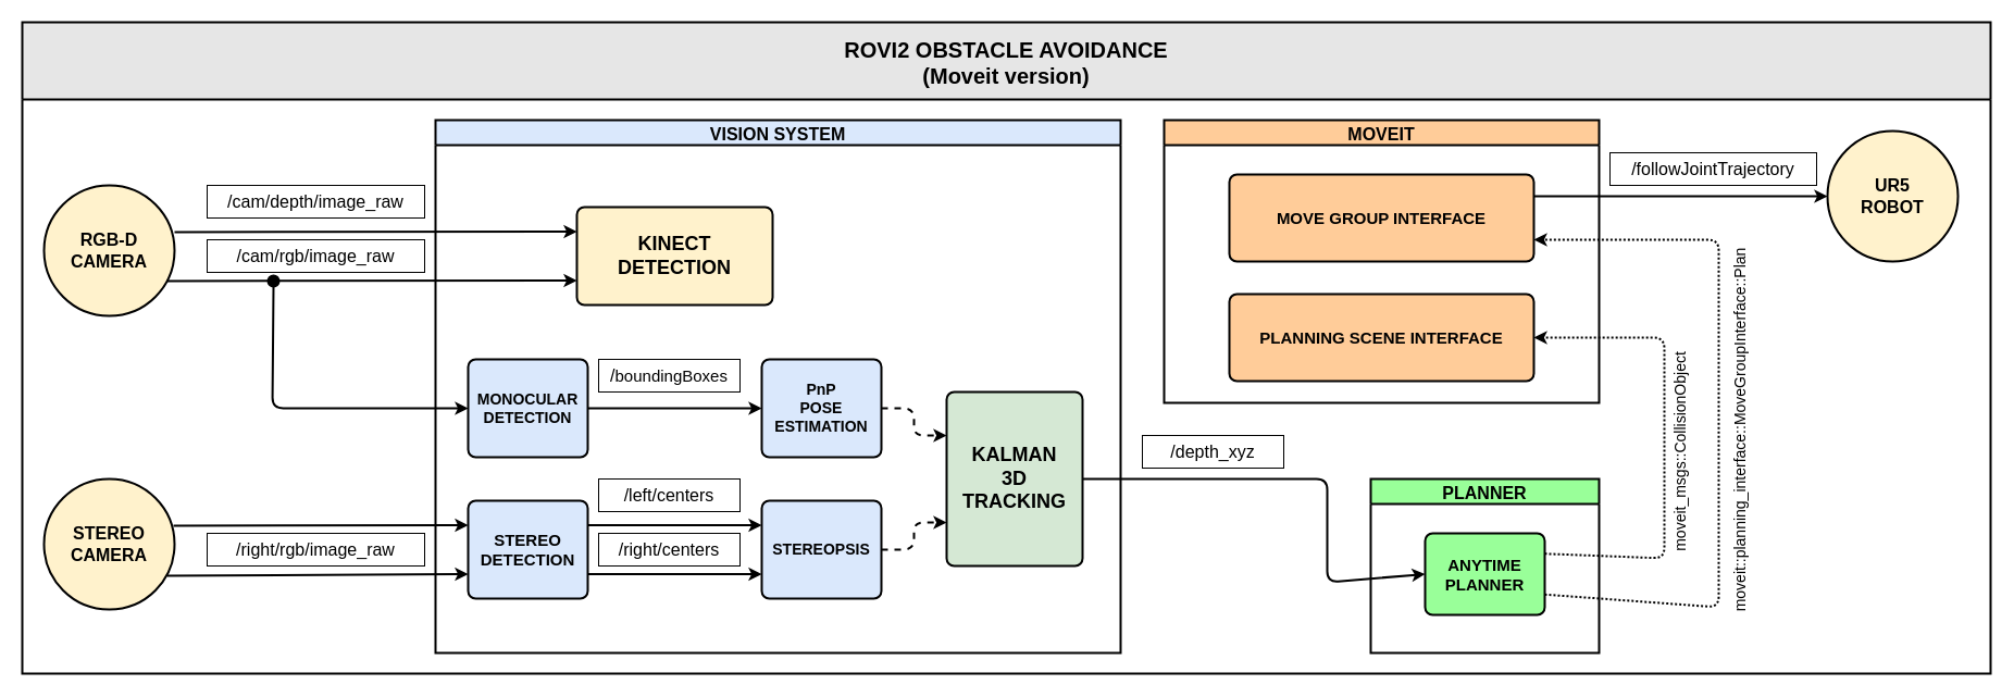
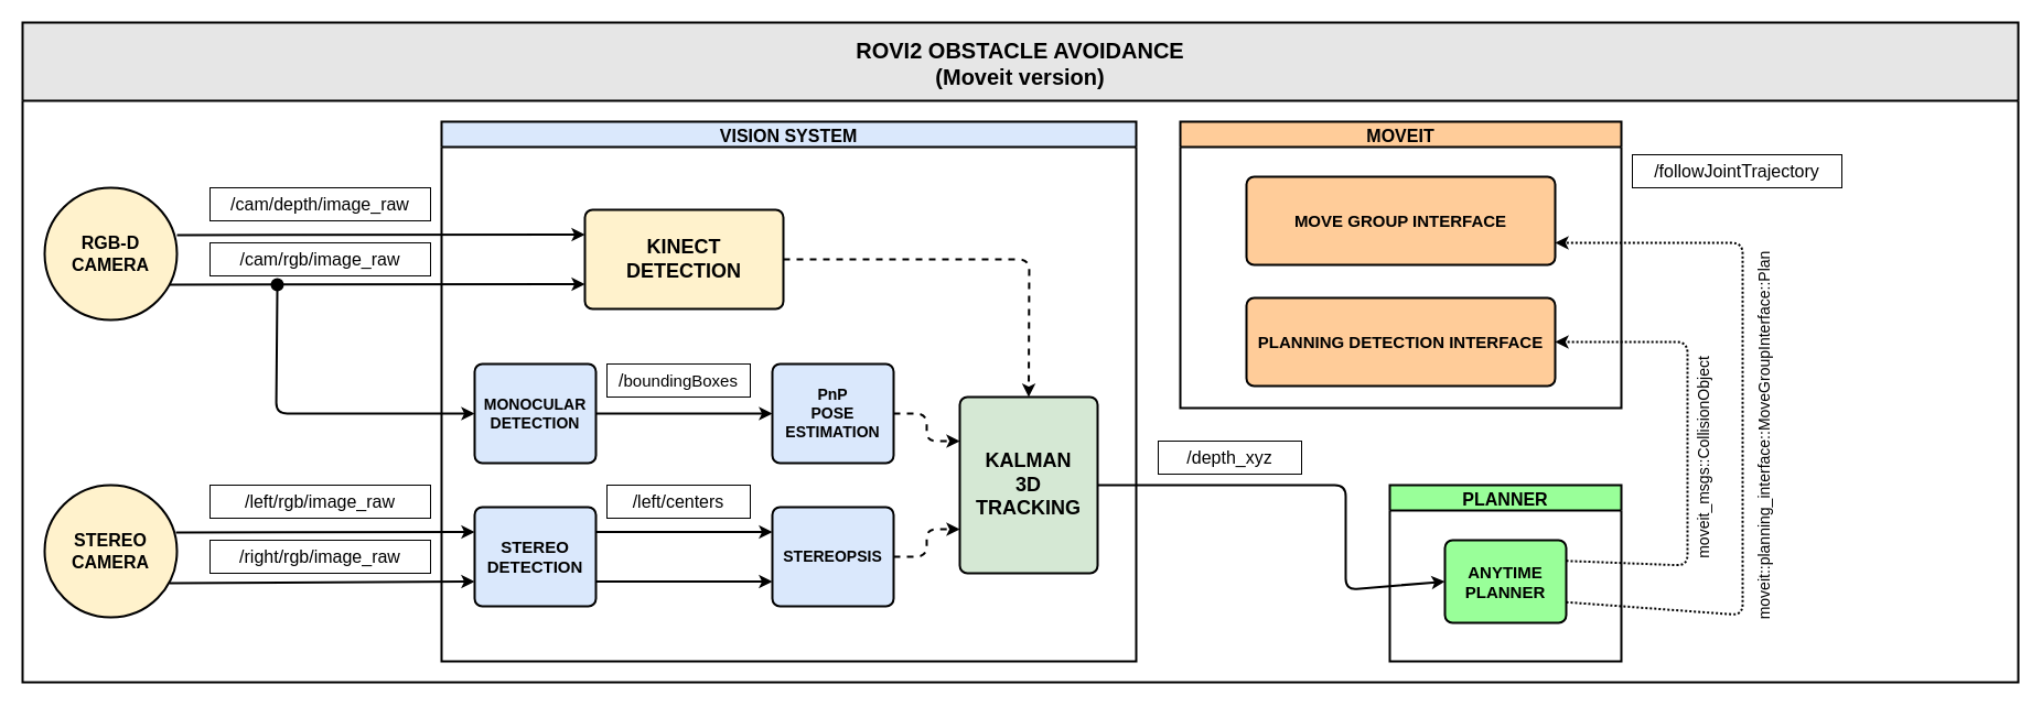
  <mxCell id="0" />
  <mxCell id="1" parent="0" />
  <mxCell id="2" value="VISION SYSTEM" style="swimlane;startSize=23;fillColor=#dae8fc;strokeColor=#000000;fontSize=16;strokeWidth=2;" vertex="1" parent="1"><mxGeometry x="400" y="110" width="630" height="490" as="geometry" /></mxCell>
  <mxCell id="3" value="&lt;div style=&quot;font-size: 18px&quot;&gt;&lt;font style=&quot;font-size: 18px&quot;&gt;&lt;b&gt;KINECT&lt;/b&gt;&lt;/font&gt;&lt;/div&gt;&lt;div style=&quot;font-size: 18px&quot;&gt;&lt;font style=&quot;font-size: 18px&quot;&gt;&lt;b&gt;DETECTION&lt;br&gt;&lt;/b&gt;&lt;/font&gt;&lt;/div&gt;" style="rounded=1;whiteSpace=wrap;html=1;absoluteArcSize=1;arcSize=14;strokeWidth=2;fillColor=#fff2cc;strokeColor=#000000;" vertex="1" parent="2"><mxGeometry x="130" y="80" width="180" height="90" as="geometry" /></mxCell>
  <mxCell id="4" value="&lt;div style=&quot;font-size: 14px&quot;&gt;&lt;font style=&quot;font-size: 14px&quot;&gt;&lt;b&gt;MONOCULAR&lt;/b&gt;&lt;/font&gt;&lt;/div&gt;&lt;div style=&quot;font-size: 14px&quot;&gt;&lt;font style=&quot;font-size: 14px&quot;&gt;&lt;b&gt;DETECTION&lt;br&gt;&lt;/b&gt;&lt;/font&gt;&lt;/div&gt;" style="rounded=1;whiteSpace=wrap;html=1;absoluteArcSize=1;arcSize=14;strokeWidth=2;fillColor=#dae8fc;strokeColor=#000000;" vertex="1" parent="2"><mxGeometry x="30" y="220" width="110" height="90" as="geometry" /></mxCell>
  <mxCell id="5" value="&lt;div style=&quot;font-size: 14px&quot;&gt;&lt;b&gt;&lt;font style=&quot;font-size: 14px&quot;&gt;PnP&lt;/font&gt;&lt;/b&gt;&lt;/div&gt;&lt;div style=&quot;font-size: 14px&quot;&gt;&lt;b&gt;&lt;font style=&quot;font-size: 14px&quot;&gt;POSE&lt;/font&gt;&lt;/b&gt;&lt;/div&gt;&lt;div style=&quot;font-size: 14px&quot;&gt;&lt;b&gt;&lt;font style=&quot;font-size: 14px&quot;&gt;ESTIMATION&lt;/font&gt;&lt;/b&gt;&lt;br&gt;&lt;/div&gt;" style="rounded=1;whiteSpace=wrap;html=1;absoluteArcSize=1;arcSize=14;strokeWidth=2;fillColor=#dae8fc;strokeColor=#000000;" vertex="1" parent="2"><mxGeometry x="300" y="220" width="110" height="90" as="geometry" /></mxCell>
  <mxCell id="6" value="&lt;div style=&quot;font-size: 15px&quot;&gt;&lt;font style=&quot;font-size: 15px&quot;&gt;&lt;b&gt;&lt;font style=&quot;font-size: 15px&quot;&gt;STEREO&lt;/font&gt;&lt;/b&gt;&lt;/font&gt;&lt;/div&gt;&lt;div style=&quot;font-size: 15px&quot;&gt;&lt;font style=&quot;font-size: 15px&quot;&gt;&lt;b&gt;&lt;font style=&quot;font-size: 15px&quot;&gt;DETECTION&lt;/font&gt;&lt;/b&gt;&lt;/font&gt;&lt;br&gt;&lt;/div&gt;" style="rounded=1;whiteSpace=wrap;html=1;absoluteArcSize=1;arcSize=14;strokeWidth=2;fillColor=#dae8fc;strokeColor=#000000;" vertex="1" parent="2"><mxGeometry x="30" y="350" width="110" height="90" as="geometry" /></mxCell>
  <mxCell id="7" value="&lt;font size=&quot;1&quot;&gt;&lt;b style=&quot;font-size: 14px&quot;&gt;STEREOPSIS&lt;/b&gt;&lt;/font&gt;" style="rounded=1;whiteSpace=wrap;html=1;absoluteArcSize=1;arcSize=14;strokeWidth=2;fillColor=#dae8fc;strokeColor=#000000;" vertex="1" parent="2"><mxGeometry x="300" y="350" width="110" height="90" as="geometry" /></mxCell>
  <mxCell id="8" value="" style="endArrow=classic;html=1;strokeWidth=2;fontSize=16;exitX=1;exitY=0.5;exitDx=0;exitDy=0;entryX=0;entryY=0.5;entryDx=0;entryDy=0;" edge="1" parent="2" source="4" target="5"><mxGeometry width="50" height="50" relative="1" as="geometry"><mxPoint x="-120" y="190" as="sourcePoint" /><mxPoint x="-70" y="140" as="targetPoint" /></mxGeometry></mxCell>
  <mxCell id="9" value="/&lt;font style=&quot;font-size: 15px&quot;&gt;boundingBoxes&lt;/font&gt;" style="text;html=1;strokeColor=#000000;fillColor=none;align=center;verticalAlign=middle;whiteSpace=wrap;rounded=0;fontSize=16;" vertex="1" parent="2"><mxGeometry x="150" y="220" width="130" height="30" as="geometry" /></mxCell>
  <mxCell id="10" value="" style="endArrow=classic;html=1;strokeWidth=2;fontSize=16;exitX=1;exitY=0.25;exitDx=0;exitDy=0;entryX=0;entryY=0.25;entryDx=0;entryDy=0;" edge="1" parent="2" source="6" target="7"><mxGeometry width="50" height="50" relative="1" as="geometry"><mxPoint x="-120" y="190" as="sourcePoint" /><mxPoint x="-70" y="140" as="targetPoint" /></mxGeometry></mxCell>
  <mxCell id="11" value="" style="endArrow=classic;html=1;strokeWidth=2;fontSize=16;exitX=1;exitY=0.75;exitDx=0;exitDy=0;entryX=0;entryY=0.75;entryDx=0;entryDy=0;" edge="1" parent="2" source="6" target="7"><mxGeometry width="50" height="50" relative="1" as="geometry"><mxPoint x="-120" y="190" as="sourcePoint" /><mxPoint x="-70" y="140" as="targetPoint" /></mxGeometry></mxCell>
  <mxCell id="12" value="/left/centers" style="text;html=1;strokeColor=#000000;fillColor=none;align=center;verticalAlign=middle;whiteSpace=wrap;rounded=0;fontSize=16;" vertex="1" parent="2"><mxGeometry x="150" y="330" width="130" height="30" as="geometry" /></mxCell>
- <mxCell id="13" value="/right/centers" style="text;html=1;strokeColor=#000000;fillColor=none;align=center;verticalAlign=middle;whiteSpace=wrap;rounded=0;fontSize=16;" vertex="1" parent="2"><mxGeometry x="150" y="380" width="130" height="30" as="geometry" /></mxCell>
  <mxCell id="14" value="&lt;div style=&quot;font-size: 18px&quot;&gt;&lt;b&gt;&lt;font style=&quot;font-size: 18px&quot;&gt;KALMAN&lt;/font&gt;&lt;/b&gt;&lt;/div&gt;&lt;div style=&quot;font-size: 18px&quot;&gt;&lt;b&gt;&lt;font style=&quot;font-size: 18px&quot;&gt;3D&lt;/font&gt;&lt;/b&gt;&lt;/div&gt;&lt;div style=&quot;font-size: 18px&quot;&gt;&lt;b&gt;&lt;font style=&quot;font-size: 18px&quot;&gt;TRACKING&lt;br&gt;&lt;/font&gt;&lt;/b&gt;&lt;/div&gt;" style="rounded=1;whiteSpace=wrap;html=1;absoluteArcSize=1;arcSize=14;strokeWidth=2;fillColor=#d5e8d4;strokeColor=#000000;" vertex="1" parent="2"><mxGeometry x="470" y="250" width="125" height="160" as="geometry" /></mxCell>
  <mxCell id="15" value="" style="endArrow=classic;html=1;strokeWidth=2;fontSize=16;entryX=0;entryY=0.25;entryDx=0;entryDy=0;exitX=1;exitY=0.5;exitDx=0;exitDy=0;dashed=1;" edge="1" parent="2" source="5" target="14"><mxGeometry width="50" height="50" relative="1" as="geometry"><mxPoint x="350" y="190" as="sourcePoint" /><mxPoint x="400" y="140" as="targetPoint" /><Array as="points"><mxPoint x="440" y="265" /><mxPoint x="440" y="290" /></Array></mxGeometry></mxCell>
  <mxCell id="16" value="" style="endArrow=classic;html=1;dashed=1;strokeWidth=2;fontSize=16;exitX=1;exitY=0.5;exitDx=0;exitDy=0;entryX=0;entryY=0.75;entryDx=0;entryDy=0;" edge="1" parent="2" source="7" target="14"><mxGeometry width="50" height="50" relative="1" as="geometry"><mxPoint x="350" y="190" as="sourcePoint" /><mxPoint x="400" y="140" as="targetPoint" /><Array as="points"><mxPoint x="440" y="395" /><mxPoint x="440" y="370" /></Array></mxGeometry></mxCell>
+ <mxCell id="17" value="" style="endArrow=classic;html=1;dashed=1;strokeWidth=2;fontSize=16;exitX=1;exitY=0.5;exitDx=0;exitDy=0;entryX=0.5;entryY=0;entryDx=0;entryDy=0;" edge="1" parent="2" source="3" target="14"><mxGeometry width="50" height="50" relative="1" as="geometry"><mxPoint x="350" y="190" as="sourcePoint" /><mxPoint x="400" y="140" as="targetPoint" /><Array as="points"><mxPoint x="533" y="125" /></Array></mxGeometry></mxCell>
  <mxCell id="18" value="" style="endArrow=classic;html=1;fontSize=16;entryX=0;entryY=0.25;entryDx=0;entryDy=0;strokeWidth=2;" edge="1" parent="1" target="3"><mxGeometry width="50" height="50" relative="1" as="geometry"><mxPoint x="160" y="213" as="sourcePoint" /><mxPoint x="370" y="211" as="targetPoint" /></mxGeometry></mxCell>
  <mxCell id="19" value="" style="endArrow=classic;html=1;fontSize=16;entryX=0;entryY=0.75;entryDx=0;entryDy=0;strokeWidth=2;" edge="1" parent="1" target="3"><mxGeometry width="50" height="50" relative="1" as="geometry"><mxPoint x="150" y="258" as="sourcePoint" /><mxPoint x="350" y="270" as="targetPoint" /></mxGeometry></mxCell>
  <mxCell id="20" value="/cam/rgb/image_raw" style="text;html=1;strokeColor=#000000;fillColor=none;align=center;verticalAlign=middle;whiteSpace=wrap;rounded=0;fontSize=16;" vertex="1" parent="1"><mxGeometry x="190" y="220" width="200" height="30" as="geometry" /></mxCell>
  <mxCell id="21" value="/cam/depth/image_raw" style="text;html=1;strokeColor=#000000;fillColor=none;align=center;verticalAlign=middle;whiteSpace=wrap;rounded=0;fontSize=16;" vertex="1" parent="1"><mxGeometry x="190" y="170" width="200" height="30" as="geometry" /></mxCell>
  <mxCell id="22" value="" style="endArrow=classic;html=1;strokeWidth=2;fontSize=16;entryX=0;entryY=0.5;entryDx=0;entryDy=0;exitX=0.5;exitY=1;exitDx=0;exitDy=0;" edge="1" parent="1" source="23" target="4"><mxGeometry width="50" height="50" relative="1" as="geometry"><mxPoint x="250" y="300" as="sourcePoint" /><mxPoint x="330" y="250" as="targetPoint" /><Array as="points"><mxPoint x="250" y="375" /></Array></mxGeometry></mxCell>
  <mxCell id="23" value="" style="ellipse;whiteSpace=wrap;html=1;aspect=fixed;strokeColor=#000000;strokeWidth=2;fontSize=16;fillColor=#000000;" vertex="1" parent="1"><mxGeometry x="246" y="253" width="10" height="10" as="geometry" /></mxCell>
  <mxCell id="24" value="" style="endArrow=classic;html=1;strokeWidth=2;fontSize=16;exitX=0.992;exitY=0.358;exitDx=0;exitDy=0;entryX=0;entryY=0.25;entryDx=0;entryDy=0;exitPerimeter=0;" edge="1" parent="1" source="35" target="6"><mxGeometry width="50" height="50" relative="1" as="geometry"><mxPoint x="180" y="482.5" as="sourcePoint" /><mxPoint x="330" y="250" as="targetPoint" /></mxGeometry></mxCell>
  <mxCell id="25" value="" style="endArrow=classic;html=1;strokeWidth=2;fontSize=16;exitX=0.942;exitY=0.742;exitDx=0;exitDy=0;entryX=0;entryY=0.75;entryDx=0;entryDy=0;exitPerimeter=0;" edge="1" parent="1" source="35" target="6"><mxGeometry width="50" height="50" relative="1" as="geometry"><mxPoint x="180" y="527.5" as="sourcePoint" /><mxPoint x="330" y="250" as="targetPoint" /></mxGeometry></mxCell>
+ <mxCell id="26" value="/left/rgb/image_raw" style="text;html=1;strokeColor=#000000;fillColor=none;align=center;verticalAlign=middle;whiteSpace=wrap;rounded=0;fontSize=16;" vertex="1" parent="1"><mxGeometry x="190" y="440" width="200" height="30" as="geometry" /></mxCell>
  <mxCell id="27" value="/right/rgb/image_raw" style="text;html=1;strokeColor=#000000;fillColor=none;align=center;verticalAlign=middle;whiteSpace=wrap;rounded=0;fontSize=16;" vertex="1" parent="1"><mxGeometry x="190" y="490" width="200" height="30" as="geometry" /></mxCell>
  <mxCell id="28" value="" style="endArrow=classic;html=1;strokeWidth=2;fontSize=16;exitX=1;exitY=0.5;exitDx=0;exitDy=0;entryX=0;entryY=0.5;entryDx=0;entryDy=0;" edge="1" parent="1" source="14" target="31"><mxGeometry width="50" height="50" relative="1" as="geometry"><mxPoint x="750" y="320" as="sourcePoint" /><mxPoint x="1260" y="440" as="targetPoint" /><Array as="points"><mxPoint x="1220" y="440" /><mxPoint x="1220" y="535" /></Array></mxGeometry></mxCell>
  <mxCell id="29" value="/depth_xyz" style="text;html=1;strokeColor=#000000;fillColor=none;align=center;verticalAlign=middle;whiteSpace=wrap;rounded=0;fontSize=16;" vertex="1" parent="1"><mxGeometry x="1050" y="400" width="130" height="30" as="geometry" /></mxCell>
  <mxCell id="30" value="PLANNER" style="swimlane;strokeColor=#000000;strokeWidth=2;fillColor=#99FF99;fontSize=16;" vertex="1" parent="1"><mxGeometry x="1260" y="440" width="210" height="160" as="geometry" /></mxCell>
  <mxCell id="31" value="&lt;div style=&quot;font-size: 15px&quot;&gt;&lt;font style=&quot;font-size: 15px&quot;&gt;&lt;b&gt;ANYTIME&lt;/b&gt;&lt;/font&gt;&lt;/div&gt;&lt;div style=&quot;font-size: 15px&quot;&gt;&lt;font style=&quot;font-size: 15px&quot;&gt;&lt;b&gt;PLANNER&lt;br&gt;&lt;/b&gt;&lt;/font&gt;&lt;/div&gt;" style="rounded=1;whiteSpace=wrap;html=1;absoluteArcSize=1;arcSize=14;strokeWidth=2;fillColor=#99FF99;strokeColor=#000000;" vertex="1" parent="30"><mxGeometry x="50" y="50" width="110" height="75" as="geometry" /></mxCell>
  <mxCell id="32" value="MOVEIT" style="swimlane;strokeColor=#000000;strokeWidth=2;fillColor=#FFCC99;fontSize=16;" vertex="1" parent="1"><mxGeometry x="1070" y="110" width="400" height="260" as="geometry" /></mxCell>
  <mxCell id="33" value="&lt;font style=&quot;font-size: 15px&quot;&gt;&lt;b&gt;MOVE GROUP INTERFACE&lt;/b&gt;&lt;/font&gt;" style="rounded=1;whiteSpace=wrap;html=1;absoluteArcSize=1;arcSize=14;strokeWidth=2;fillColor=#FFCC99;strokeColor=#000000;" vertex="1" parent="32"><mxGeometry x="60" y="50" width="280" height="80" as="geometry" /></mxCell>
- <mxCell id="34" value="&lt;font size=&quot;1&quot;&gt;&lt;b style=&quot;font-size: 15px&quot;&gt;PLANNING SCENE INTERFACE&lt;/b&gt;&lt;/font&gt;" style="rounded=1;whiteSpace=wrap;html=1;absoluteArcSize=1;arcSize=14;strokeWidth=2;fillColor=#FFCC99;strokeColor=#000000;" vertex="1" parent="32"><mxGeometry x="60" y="160" width="280" height="80" as="geometry" /></mxCell>
+ <mxCell id="34" value="&lt;font size=&quot;1&quot;&gt;&lt;b style=&quot;font-size: 15px&quot;&gt;PLANNING DETECTION INTERFACE&lt;/b&gt;&lt;/font&gt;" style="rounded=1;whiteSpace=wrap;html=1;absoluteArcSize=1;arcSize=14;strokeWidth=2;fillColor=#FFCC99;strokeColor=#000000;" vertex="1" parent="32"><mxGeometry x="60" y="160" width="280" height="80" as="geometry" /></mxCell>
  <mxCell id="35" value="&lt;div&gt;&lt;b&gt;STEREO&lt;/b&gt;&lt;/div&gt;&lt;div&gt;&lt;b&gt;CAMERA&lt;br&gt;&lt;/b&gt;&lt;/div&gt;" style="ellipse;whiteSpace=wrap;html=1;aspect=fixed;strokeColor=#000000;strokeWidth=2;fillColor=#fff2cc;fontSize=16;" vertex="1" parent="1"><mxGeometry x="40" y="440" width="120" height="120" as="geometry" /></mxCell>
  <mxCell id="36" value="&lt;div&gt;&lt;b&gt;RGB-D&lt;/b&gt;&lt;/div&gt;&lt;div&gt;&lt;b&gt;CAMERA&lt;br&gt;&lt;/b&gt;&lt;/div&gt;" style="ellipse;whiteSpace=wrap;html=1;aspect=fixed;strokeColor=#000000;strokeWidth=2;fillColor=#fff2cc;fontSize=16;" vertex="1" parent="1"><mxGeometry x="40" y="170" width="120" height="120" as="geometry" /></mxCell>
- <mxCell id="37" value="&lt;div&gt;&lt;b&gt;UR5&lt;/b&gt;&lt;/div&gt;&lt;div&gt;&lt;b&gt;ROBOT&lt;br&gt;&lt;/b&gt;&lt;/div&gt;" style="ellipse;whiteSpace=wrap;html=1;aspect=fixed;strokeColor=#000000;strokeWidth=2;fillColor=#fff2cc;fontSize=16;" vertex="1" parent="1"><mxGeometry x="1680" y="120" width="120" height="120" as="geometry" /></mxCell>
  <mxCell id="38" value="" style="endArrow=classic;html=1;strokeWidth=2;fontSize=16;exitX=1;exitY=0.25;exitDx=0;exitDy=0;entryX=1;entryY=0.5;entryDx=0;entryDy=0;dashed=1;dashPattern=1 1;" edge="1" parent="1" source="31" target="34"><mxGeometry width="50" height="50" relative="1" as="geometry"><mxPoint x="1290" y="410" as="sourcePoint" /><mxPoint x="1340" y="360" as="targetPoint" /><Array as="points"><mxPoint x="1530" y="513" /><mxPoint x="1530" y="310" /></Array></mxGeometry></mxCell>
  <mxCell id="39" value="" style="endArrow=classic;html=1;strokeWidth=2;fontSize=16;exitX=1;exitY=0.75;exitDx=0;exitDy=0;entryX=1;entryY=0.75;entryDx=0;entryDy=0;dashed=1;dashPattern=1 1;" edge="1" parent="1" source="31" target="33"><mxGeometry width="50" height="50" relative="1" as="geometry"><mxPoint x="1290" y="410" as="sourcePoint" /><mxPoint x="1340" y="360" as="targetPoint" /><Array as="points"><mxPoint x="1580" y="558" /><mxPoint x="1580" y="220" /></Array></mxGeometry></mxCell>
- <mxCell id="40" value="" style="endArrow=classic;html=1;strokeWidth=2;fontSize=16;exitX=1;exitY=0.25;exitDx=0;exitDy=0;" edge="1" parent="1" source="33" target="37"><mxGeometry width="50" height="50" relative="1" as="geometry"><mxPoint x="1290" y="410" as="sourcePoint" /><mxPoint x="1340" y="360" as="targetPoint" /></mxGeometry></mxCell>
  <mxCell id="41" value="&lt;div&gt;/followJointTrajectory&lt;/div&gt;" style="text;html=1;strokeColor=#000000;fillColor=none;align=center;verticalAlign=middle;whiteSpace=wrap;rounded=0;fontSize=16;" vertex="1" parent="1"><mxGeometry x="1480" y="140" width="190" height="30" as="geometry" /></mxCell>
  <mxCell id="42" value="&lt;div style=&quot;font-size: 14px&quot;&gt;&lt;div style=&quot;font-weight: normal ; line-height: 19px&quot;&gt;&lt;div&gt;&lt;p&gt;&lt;font style=&quot;font-size: 14px&quot; face=&quot;Helvetica&quot;&gt;&lt;span&gt;moveit&lt;/span&gt;&lt;span&gt;::&lt;/span&gt;&lt;span&gt;planning_interface&lt;/span&gt;&lt;span&gt;::&lt;/span&gt;&lt;span&gt;MoveGroupInterface&lt;/span&gt;&lt;span&gt;::Plan&lt;/span&gt;&lt;/font&gt;&lt;/p&gt;&lt;/div&gt;&lt;/div&gt;&lt;/div&gt;" style="text;html=1;strokeColor=none;fillColor=none;align=center;verticalAlign=middle;whiteSpace=wrap;rounded=0;fontSize=16;rotation=-90;" vertex="1" parent="1"><mxGeometry x="1430" y="380" width="340" height="30" as="geometry" /></mxCell>
  <mxCell id="43" value="&lt;div style=&quot;font-size: 14px&quot;&gt;&lt;div style=&quot;font-weight: normal ; line-height: 19px&quot;&gt;&lt;div&gt;&lt;font style=&quot;font-size: 14px&quot; face=&quot;Helvetica&quot;&gt;&lt;span&gt;moveit_msgs&lt;/span&gt;&lt;span&gt;::CollisionObject&lt;/span&gt;&lt;/font&gt;&lt;/div&gt;&lt;/div&gt;&lt;/div&gt;" style="text;html=1;strokeColor=none;fillColor=none;align=center;verticalAlign=middle;whiteSpace=wrap;rounded=0;fontSize=16;rotation=-90;" vertex="1" parent="1"><mxGeometry x="1450" y="400" width="190" height="30" as="geometry" /></mxCell>
  <mxCell id="44" value="ROVI2 OBSTACLE AVOIDANCE&#10;(Moveit version)" style="swimlane;strokeColor=#000000;strokeWidth=2;fillColor=#E6E6E6;fontSize=20;startSize=71;" vertex="1" parent="1"><mxGeometry x="20" width="1810" height="599" as="geometry" y="20" /></mxCell>
